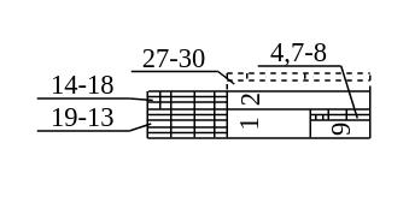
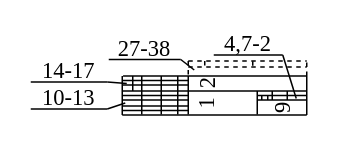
  <mxCell id="0" />
  <mxCell id="1" parent="0" />
  <mxCell id="2" value="" style="rounded=0;whiteSpace=wrap;html=1;fontSize=15;noLabel=1;fontColor=none;strokeColor=none;" vertex="1" parent="1"><mxGeometry x="142" y="23" width="45" height="26" as="geometry" /></mxCell>
  <mxCell id="3" value="" style="rounded=0;whiteSpace=wrap;html=1;fontSize=15;noLabel=1;fontColor=none;strokeColor=none;" parent="1" vertex="1"><mxGeometry x="73" y="26" width="46" height="22" as="geometry" /></mxCell>
  <mxCell id="4" value="" style="endArrow=none;html=1;fontSize=15;" parent="1" edge="1"><mxGeometry width="50" height="50" relative="1" as="geometry"><mxPoint x="81" y="76" as="sourcePoint" /><mxPoint x="81" y="50" as="targetPoint" /></mxGeometry></mxCell>
  <mxCell id="5" value="" style="endArrow=none;html=1;fontSize=15;" parent="1" edge="1"><mxGeometry width="50" height="50" relative="1" as="geometry"><mxPoint x="81" y="76" as="sourcePoint" /><mxPoint x="204" y="76" as="targetPoint" /></mxGeometry></mxCell>
  <mxCell id="6" value="" style="endArrow=none;html=1;fontSize=15;" parent="1" edge="1"><mxGeometry width="50" height="50" relative="1" as="geometry"><mxPoint x="204" y="76" as="sourcePoint" /><mxPoint x="204" y="50" as="targetPoint" /></mxGeometry></mxCell>
- <mxCell id="7" value="&lt;font face=&quot;Verdana&quot; style=&quot;font-size: 15px&quot;&gt;4,7-8&lt;/font&gt;" style="text;html=1;strokeColor=none;fillColor=none;align=center;verticalAlign=middle;whiteSpace=wrap;rounded=0;fontSize=15;" parent="1" vertex="1"><mxGeometry x="142" y="20" width="46" height="16" as="geometry" /></mxCell>
+ <mxCell id="7" value="&lt;font face=&quot;Verdana&quot; style=&quot;font-size: 15px&quot;&gt;4,7-2&lt;/font&gt;" style="text;html=1;strokeColor=none;fillColor=none;align=center;verticalAlign=middle;whiteSpace=wrap;rounded=0;fontSize=15;" parent="1" vertex="1"><mxGeometry x="142" y="20" width="46" height="16" as="geometry" /></mxCell>
  <mxCell id="8" value="" style="endArrow=none;html=1;fontSize=15;" parent="1" edge="1"><mxGeometry width="50" height="50" relative="1" as="geometry"><mxPoint x="88" y="60" as="sourcePoint" /><mxPoint x="88" y="50" as="targetPoint" /></mxGeometry></mxCell>
  <mxCell id="9" value="" style="endArrow=none;html=1;fontSize=15;" parent="1" edge="1"><mxGeometry width="50" height="50" relative="1" as="geometry"><mxPoint x="94" y="75.67" as="sourcePoint" /><mxPoint x="94" y="50" as="targetPoint" /></mxGeometry></mxCell>
  <mxCell id="10" value="" style="endArrow=none;html=1;fontSize=15;" parent="1" edge="1"><mxGeometry width="50" height="50" relative="1" as="geometry"><mxPoint x="107" y="75.67" as="sourcePoint" /><mxPoint x="107" y="50" as="targetPoint" /></mxGeometry></mxCell>
  <mxCell id="11" value="" style="endArrow=none;html=1;fontSize=15;" parent="1" edge="1"><mxGeometry width="50" height="50" relative="1" as="geometry"><mxPoint x="118" y="75.67" as="sourcePoint" /><mxPoint x="118" y="50" as="targetPoint" /></mxGeometry></mxCell>
  <mxCell id="12" value="" style="endArrow=none;html=1;fontSize=15;" parent="1" edge="1"><mxGeometry width="50" height="50" relative="1" as="geometry"><mxPoint x="125" y="75.67" as="sourcePoint" /><mxPoint x="125" y="50" as="targetPoint" /></mxGeometry></mxCell>
  <mxCell id="13" value="" style="endArrow=none;html=1;fontSize=15;" parent="1" edge="1"><mxGeometry width="50" height="50" relative="1" as="geometry"><mxPoint x="81" y="56" as="sourcePoint" /><mxPoint x="125" y="56" as="targetPoint" /></mxGeometry></mxCell>
  <mxCell id="14" value="" style="endArrow=none;html=1;fontSize=15;" parent="1" edge="1"><mxGeometry width="50" height="50" relative="1" as="geometry"><mxPoint x="81" y="66" as="sourcePoint" /><mxPoint x="125" y="66" as="targetPoint" /></mxGeometry></mxCell>
  <mxCell id="15" value="" style="endArrow=none;html=1;fontSize=15;" parent="1" edge="1"><mxGeometry width="50" height="50" relative="1" as="geometry"><mxPoint x="171" y="75.67" as="sourcePoint" /><mxPoint x="171" y="60" as="targetPoint" /></mxGeometry></mxCell>
  <mxCell id="16" value="" style="endArrow=none;html=1;fontSize=15;" parent="1" edge="1"><mxGeometry width="50" height="50" relative="1" as="geometry"><mxPoint x="181" y="66" as="sourcePoint" /><mxPoint x="181" y="60" as="targetPoint" /></mxGeometry></mxCell>
  <mxCell id="17" value="" style="endArrow=none;html=1;fontSize=15;" parent="1" edge="1"><mxGeometry width="50" height="50" relative="1" as="geometry"><mxPoint x="191" y="66" as="sourcePoint" /><mxPoint x="191" y="60" as="targetPoint" /></mxGeometry></mxCell>
  <mxCell id="18" value="" style="endArrow=none;html=1;fontSize=15;" parent="1" edge="1"><mxGeometry width="50" height="50" relative="1" as="geometry"><mxPoint x="81.54" y="50" as="sourcePoint" /><mxPoint x="204" y="50" as="targetPoint" /></mxGeometry></mxCell>
  <mxCell id="19" value="" style="endArrow=none;html=1;fontSize=15;" parent="1" edge="1"><mxGeometry width="50" height="50" relative="1" as="geometry"><mxPoint x="81" y="53" as="sourcePoint" /><mxPoint x="125" y="53" as="targetPoint" /></mxGeometry></mxCell>
  <mxCell id="20" value="" style="endArrow=none;html=1;fontSize=15;" parent="1" edge="1"><mxGeometry width="50" height="50" relative="1" as="geometry"><mxPoint x="81" y="60" as="sourcePoint" /><mxPoint x="204" y="60" as="targetPoint" /></mxGeometry></mxCell>
  <mxCell id="21" value="" style="endArrow=none;html=1;fontSize=15;" parent="1" edge="1"><mxGeometry width="50" height="50" relative="1" as="geometry"><mxPoint x="81" y="63" as="sourcePoint" /><mxPoint x="125" y="63" as="targetPoint" /></mxGeometry></mxCell>
  <mxCell id="22" value="" style="endArrow=none;html=1;fontSize=15;" parent="1" edge="1"><mxGeometry width="50" height="50" relative="1" as="geometry"><mxPoint x="81" y="70" as="sourcePoint" /><mxPoint x="125" y="70" as="targetPoint" /></mxGeometry></mxCell>
  <mxCell id="23" value="" style="endArrow=none;html=1;fontSize=15;" parent="1" edge="1"><mxGeometry width="50" height="50" relative="1" as="geometry"><mxPoint x="81" y="73" as="sourcePoint" /><mxPoint x="125" y="73" as="targetPoint" /></mxGeometry></mxCell>
  <mxCell id="24" value="&lt;font face=&quot;Verdana&quot; style=&quot;font-size: 15px;&quot;&gt;2&lt;/font&gt;" style="text;html=1;strokeColor=none;fillColor=none;align=center;verticalAlign=middle;whiteSpace=wrap;rounded=0;fontSize=15;rotation=-90;" parent="1" vertex="1"><mxGeometry x="132.82" y="44.2" width="8.38" height="21.5" as="geometry" /></mxCell>
  <mxCell id="25" value="&lt;font face=&quot;Verdana&quot; style=&quot;font-size: 15px;&quot;&gt;1&lt;/font&gt;" style="text;html=1;strokeColor=none;fillColor=none;align=center;verticalAlign=middle;whiteSpace=wrap;rounded=0;fontSize=15;rotation=-90;" parent="1" vertex="1"><mxGeometry x="130.15" y="56.86" width="14" height="22.68" as="geometry" /></mxCell>
  <mxCell id="26" value="&lt;font face=&quot;Verdana&quot; style=&quot;font-size: 15px;&quot;&gt;9&lt;/font&gt;" style="text;html=1;strokeColor=none;fillColor=none;align=center;verticalAlign=middle;whiteSpace=wrap;rounded=0;fontSize=15;rotation=-90;" parent="1" vertex="1"><mxGeometry x="183.35" y="55.35" width="8" height="31.5" as="geometry" /></mxCell>
  <mxCell id="27" value="" style="endArrow=none;html=1;fontSize=15;entryX=0;entryY=1;entryDx=0;entryDy=0;exitX=1;exitY=1;exitDx=0;exitDy=0;" parent="1" source="7" target="7" edge="1"><mxGeometry width="50" height="50" relative="1" as="geometry"><mxPoint x="32" y="56" as="sourcePoint" /><mxPoint x="82" y="6" as="targetPoint" /></mxGeometry></mxCell>
- <mxCell id="28" value="&lt;font face=&quot;Verdana&quot; style=&quot;font-size: 15px&quot;&gt;14-18&lt;/font&gt;" style="text;html=1;strokeColor=none;fillColor=none;align=center;verticalAlign=middle;whiteSpace=wrap;rounded=0;fontSize=15;" parent="1" vertex="1"><mxGeometry x="20" y="38" width="51" height="16" as="geometry" /></mxCell>
+ <mxCell id="28" value="&lt;font face=&quot;Verdana&quot; style=&quot;font-size: 15px&quot;&gt;14-17&lt;/font&gt;" style="text;html=1;strokeColor=none;fillColor=none;align=center;verticalAlign=middle;whiteSpace=wrap;rounded=0;fontSize=15;" parent="1" vertex="1"><mxGeometry x="20" y="38" width="51" height="16" as="geometry" /></mxCell>
  <mxCell id="29" value="" style="endArrow=none;html=1;fontSize=15;entryX=0;entryY=1;entryDx=0;entryDy=0;exitX=1;exitY=1;exitDx=0;exitDy=0;" parent="1" source="28" target="28" edge="1"><mxGeometry width="50" height="50" relative="1" as="geometry"><mxPoint x="-30" y="65" as="sourcePoint" /><mxPoint x="20" y="15" as="targetPoint" /></mxGeometry></mxCell>
  <mxCell id="30" value="" style="endArrow=none;html=1;fontSize=15;entryX=1;entryY=1;entryDx=0;entryDy=0;" parent="1" target="28" edge="1"><mxGeometry width="50" height="50" relative="1" as="geometry"><mxPoint x="84" y="55" as="sourcePoint" /><mxPoint x="60" y="51" as="targetPoint" /></mxGeometry></mxCell>
- <mxCell id="31" value="&lt;font face=&quot;Verdana&quot; style=&quot;font-size: 15px;&quot;&gt;19-13&lt;/font&gt;" style="text;html=1;strokeColor=none;fillColor=none;align=center;verticalAlign=middle;whiteSpace=wrap;rounded=0;fontSize=15;" parent="1" vertex="1"><mxGeometry x="20" y="56" width="51" height="16" as="geometry" /></mxCell>
+ <mxCell id="31" value="&lt;font face=&quot;Verdana&quot; style=&quot;font-size: 15px;&quot;&gt;10-13&lt;/font&gt;" style="text;html=1;strokeColor=none;fillColor=none;align=center;verticalAlign=middle;whiteSpace=wrap;rounded=0;fontSize=15;" parent="1" vertex="1"><mxGeometry x="20" y="56" width="51" height="16" as="geometry" /></mxCell>
  <mxCell id="32" value="" style="endArrow=none;html=1;fontSize=15;entryX=0;entryY=1;entryDx=0;entryDy=0;exitX=1;exitY=1;exitDx=0;exitDy=0;" parent="1" source="31" target="31" edge="1"><mxGeometry width="50" height="50" relative="1" as="geometry"><mxPoint x="-30" y="83.34" as="sourcePoint" /><mxPoint x="20" y="33.34" as="targetPoint" /></mxGeometry></mxCell>
  <mxCell id="33" value="" style="endArrow=none;html=1;fontSize=15;entryX=1;entryY=1;entryDx=0;entryDy=0;" parent="1" target="31" edge="1"><mxGeometry width="50" height="50" relative="1" as="geometry"><mxPoint x="83" y="68" as="sourcePoint" /><mxPoint x="60" y="69.34" as="targetPoint" /></mxGeometry></mxCell>
  <mxCell id="34" value="" style="endArrow=none;html=1;fontSize=15;entryX=1;entryY=1;entryDx=0;entryDy=0;" parent="1" target="7" edge="1"><mxGeometry width="50" height="50" relative="1" as="geometry"><mxPoint x="197" y="65" as="sourcePoint" /><mxPoint x="157" y="-14" as="targetPoint" /></mxGeometry></mxCell>
  <mxCell id="35" value="" style="endArrow=none;html=1;fontSize=15;" parent="1" edge="1"><mxGeometry width="50" height="50" relative="1" as="geometry"><mxPoint x="171" y="66" as="sourcePoint" /><mxPoint x="204" y="66" as="targetPoint" /></mxGeometry></mxCell>
  <mxCell id="36" value="" style="endArrow=none;html=1;fontSize=15;" parent="1" edge="1"><mxGeometry width="50" height="50" relative="1" as="geometry"><mxPoint x="174" y="66" as="sourcePoint" /><mxPoint x="174" y="63" as="targetPoint" /></mxGeometry></mxCell>
  <mxCell id="37" value="" style="endArrow=none;html=1;fontSize=15;" parent="1" edge="1"><mxGeometry width="50" height="50" relative="1" as="geometry"><mxPoint x="178" y="66" as="sourcePoint" /><mxPoint x="178" y="63" as="targetPoint" /></mxGeometry></mxCell>
- <mxCell id="38" value="&lt;font face=&quot;Verdana&quot;&gt;27-30&lt;/font&gt;" style="text;html=1;strokeColor=none;fillColor=none;align=center;verticalAlign=middle;whiteSpace=wrap;rounded=0;fontSize=15;" parent="1" vertex="1"><mxGeometry x="72" y="23" width="48" height="16" as="geometry" /></mxCell>
+ <mxCell id="38" value="&lt;font face=&quot;Verdana&quot;&gt;27-38&lt;/font&gt;" style="text;html=1;strokeColor=none;fillColor=none;align=center;verticalAlign=middle;whiteSpace=wrap;rounded=0;fontSize=15;" parent="1" vertex="1"><mxGeometry x="72" y="23" width="48" height="16" as="geometry" /></mxCell>
  <mxCell id="39" value="" style="endArrow=none;html=1;fontSize=15;entryX=0;entryY=1;entryDx=0;entryDy=0;exitX=1;exitY=1;exitDx=0;exitDy=0;" parent="1" source="38" target="38" edge="1"><mxGeometry width="50" height="50" relative="1" as="geometry"><mxPoint x="-7" y="47" as="sourcePoint" /><mxPoint x="43" y="-3" as="targetPoint" /></mxGeometry></mxCell>
  <mxCell id="40" value="" style="endArrow=none;html=1;fontSize=15;entryX=1;entryY=1;entryDx=0;entryDy=0;" parent="1" target="38" edge="1"><mxGeometry width="50" height="50" relative="1" as="geometry"><mxPoint x="129" y="46" as="sourcePoint" /><mxPoint x="118" y="-23" as="targetPoint" /></mxGeometry></mxCell>
  <mxCell id="41" value="" style="endArrow=none;html=1;fontSize=15;" edge="1" parent="1"><mxGeometry width="50" height="50" relative="1" as="geometry"><mxPoint x="171" y="63" as="sourcePoint" /><mxPoint x="204" y="63" as="targetPoint" /></mxGeometry></mxCell>
  <mxCell id="42" value="" style="endArrow=none;html=1;fontSize=15;dashed=1;" edge="1" parent="1"><mxGeometry width="50" height="50" relative="1" as="geometry"><mxPoint x="125" y="44" as="sourcePoint" /><mxPoint x="204" y="44" as="targetPoint" /></mxGeometry></mxCell>
  <mxCell id="43" value="" style="endArrow=none;html=1;fontSize=15;dashed=1;" edge="1" parent="1"><mxGeometry width="50" height="50" relative="1" as="geometry"><mxPoint x="125" y="40" as="sourcePoint" /><mxPoint x="125" y="50" as="targetPoint" /></mxGeometry></mxCell>
  <mxCell id="44" value="" style="endArrow=none;html=1;fontSize=15;dashed=1;" edge="1" parent="1"><mxGeometry width="50" height="50" relative="1" as="geometry"><mxPoint x="204" y="50" as="sourcePoint" /><mxPoint x="204" y="40" as="targetPoint" /></mxGeometry></mxCell>
  <mxCell id="45" value="" style="endArrow=none;html=1;fontSize=15;dashed=1;" edge="1" parent="1"><mxGeometry width="50" height="50" relative="1" as="geometry"><mxPoint x="125" y="40" as="sourcePoint" /><mxPoint x="204" y="40" as="targetPoint" /></mxGeometry></mxCell>
  <mxCell id="46" value="" style="endArrow=none;html=1;fontSize=15;dashed=1;" edge="1" parent="1"><mxGeometry width="50" height="50" relative="1" as="geometry"><mxPoint x="136" y="40" as="sourcePoint" /><mxPoint x="136" y="44" as="targetPoint" /></mxGeometry></mxCell>
  <mxCell id="47" value="" style="endArrow=none;html=1;fontSize=15;dashed=1;" edge="1" parent="1"><mxGeometry width="50" height="50" relative="1" as="geometry"><mxPoint x="168" y="40.2" as="sourcePoint" /><mxPoint x="168" y="44.2" as="targetPoint" /></mxGeometry></mxCell>
